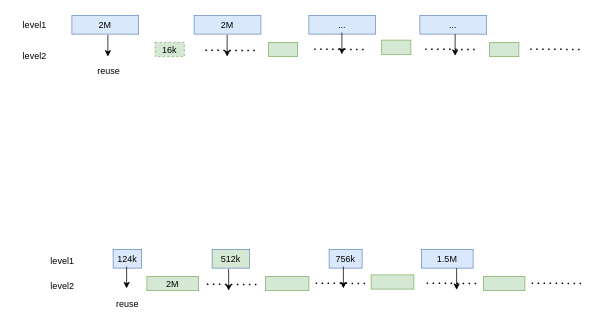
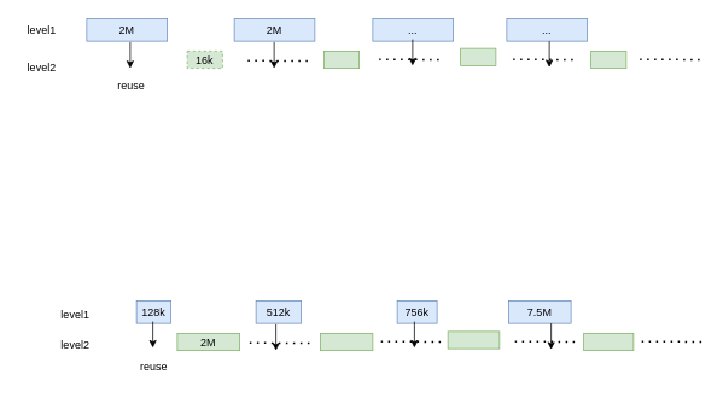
  <mxCell id="0" />
  <mxCell id="1" parent="0" />
  <mxCell id="2" value="16k" style="rounded=0;whiteSpace=wrap;html=1;fillColor=#d5e8d4;strokeColor=#82b366;dashed=1;" vertex="1" parent="1"><mxGeometry x="206" y="56" width="39" height="19" as="geometry" /></mxCell>
  <mxCell id="3" value="" style="rounded=0;whiteSpace=wrap;html=1;fillColor=#d5e8d4;strokeColor=#82b366;" vertex="1" parent="1"><mxGeometry x="357" y="56" width="39" height="19" as="geometry" /></mxCell>
  <mxCell id="4" value="" style="rounded=0;whiteSpace=wrap;html=1;fillColor=#d5e8d4;strokeColor=#82b366;" vertex="1" parent="1"><mxGeometry x="508" y="53" width="39" height="19" as="geometry" /></mxCell>
  <mxCell id="5" value="2M" style="rounded=0;whiteSpace=wrap;html=1;fillColor=#dae8fc;strokeColor=#6c8ebf;" vertex="1" parent="1"><mxGeometry x="258" y="20" width="89" height="25" as="geometry" /></mxCell>
  <mxCell id="6" value="..." style="rounded=0;whiteSpace=wrap;html=1;fillColor=#dae8fc;strokeColor=#6c8ebf;" vertex="1" parent="1"><mxGeometry x="411" y="20" width="89" height="25" as="geometry" /></mxCell>
  <mxCell id="7" value="2M" style="rounded=0;whiteSpace=wrap;html=1;fillColor=#dae8fc;strokeColor=#6c8ebf;" vertex="1" parent="1"><mxGeometry x="95" y="20" width="89" height="25" as="geometry" /></mxCell>
  <mxCell id="8" value="" style="rounded=0;whiteSpace=wrap;html=1;fillColor=#d5e8d4;strokeColor=#82b366;" vertex="1" parent="1"><mxGeometry x="652" y="56" width="39" height="19" as="geometry" /></mxCell>
  <mxCell id="9" value="..." style="rounded=0;whiteSpace=wrap;html=1;fillColor=#dae8fc;strokeColor=#6c8ebf;" vertex="1" parent="1"><mxGeometry x="559" y="20" width="89" height="25" as="geometry" /></mxCell>
  <mxCell id="10" value="" style="endArrow=none;dashed=1;html=1;dashPattern=1 3;strokeWidth=2;rounded=0;" edge="1" parent="1"><mxGeometry width="50" height="50" relative="1" as="geometry"><mxPoint x="273" y="66.5" as="sourcePoint" /><mxPoint x="341" y="67" as="targetPoint" /></mxGeometry></mxCell>
  <mxCell id="11" value="" style="endArrow=none;dashed=1;html=1;dashPattern=1 3;strokeWidth=2;rounded=0;" edge="1" parent="1"><mxGeometry width="50" height="50" relative="1" as="geometry"><mxPoint x="418" y="65" as="sourcePoint" /><mxPoint x="486" y="65.5" as="targetPoint" /></mxGeometry></mxCell>
  <mxCell id="12" value="" style="endArrow=none;dashed=1;html=1;dashPattern=1 3;strokeWidth=2;rounded=0;" edge="1" parent="1"><mxGeometry width="50" height="50" relative="1" as="geometry"><mxPoint x="566" y="65" as="sourcePoint" /><mxPoint x="634" y="65.5" as="targetPoint" /></mxGeometry></mxCell>
  <mxCell id="13" value="" style="endArrow=none;dashed=1;html=1;dashPattern=1 3;strokeWidth=2;rounded=0;" edge="1" parent="1"><mxGeometry width="50" height="50" relative="1" as="geometry"><mxPoint x="706" y="65" as="sourcePoint" /><mxPoint x="774" y="65.5" as="targetPoint" /></mxGeometry></mxCell>
  <mxCell id="14" value="level1" style="text;html=1;align=center;verticalAlign=middle;resizable=0;points=[];autosize=1;strokeColor=none;fillColor=none;" vertex="1" parent="1"><mxGeometry x="20" y="20" width="49" height="26" as="geometry" /></mxCell>
  <mxCell id="15" value="level2" style="text;html=1;align=center;verticalAlign=middle;resizable=0;points=[];autosize=1;strokeColor=none;fillColor=none;" vertex="1" parent="1"><mxGeometry x="20" y="61" width="49" height="26" as="geometry" /></mxCell>
  <mxCell id="16" value="" style="endArrow=classic;html=1;rounded=0;" edge="1" parent="1"><mxGeometry width="50" height="50" relative="1" as="geometry"><mxPoint x="143" y="46" as="sourcePoint" /><mxPoint x="143" y="75" as="targetPoint" /></mxGeometry></mxCell>
  <mxCell id="17" value="" style="endArrow=classic;html=1;rounded=0;" edge="1" parent="1"><mxGeometry width="50" height="50" relative="1" as="geometry"><mxPoint x="302" y="46" as="sourcePoint" /><mxPoint x="302" y="75" as="targetPoint" /></mxGeometry></mxCell>
  <mxCell id="18" value="" style="endArrow=classic;html=1;rounded=0;" edge="1" parent="1"><mxGeometry width="50" height="50" relative="1" as="geometry"><mxPoint x="455" y="43" as="sourcePoint" /><mxPoint x="455" y="72" as="targetPoint" /></mxGeometry></mxCell>
  <mxCell id="19" value="" style="endArrow=classic;html=1;rounded=0;" edge="1" parent="1"><mxGeometry width="50" height="50" relative="1" as="geometry"><mxPoint x="606" y="45" as="sourcePoint" /><mxPoint x="606" y="74" as="targetPoint" /></mxGeometry></mxCell>
  <mxCell id="20" value="reuse" style="text;html=1;align=center;verticalAlign=middle;resizable=0;points=[];autosize=1;strokeColor=none;fillColor=none;" vertex="1" parent="1"><mxGeometry x="120" y="82" width="48" height="26" as="geometry" /></mxCell>
  <mxCell id="21" value="2M" style="rounded=0;whiteSpace=wrap;html=1;fillColor=#d5e8d4;strokeColor=#82b366;" vertex="1" parent="1"><mxGeometry x="195" y="368" width="69" height="19" as="geometry" /></mxCell>
  <mxCell id="22" value="" style="rounded=0;whiteSpace=wrap;html=1;fillColor=#d5e8d4;strokeColor=#82b366;" vertex="1" parent="1"><mxGeometry x="353" y="368" width="58" height="19" as="geometry" /></mxCell>
  <mxCell id="23" value="" style="rounded=0;whiteSpace=wrap;html=1;fillColor=#d5e8d4;strokeColor=#82b366;" vertex="1" parent="1"><mxGeometry x="494" y="366" width="57" height="19" as="geometry" /></mxCell>
- <mxCell id="24" value="512k" style="rounded=0;whiteSpace=wrap;html=1;fillColor=#d5e8d4;strokeColor=#6c8ebf;" vertex="1" parent="1"><mxGeometry x="282" y="332" width="50" height="25" as="geometry" /></mxCell>
+ <mxCell id="24" value="512k" style="rounded=0;whiteSpace=wrap;html=1;fillColor=#dae8fc;strokeColor=#6c8ebf;" vertex="1" parent="1"><mxGeometry x="282" y="332" width="50" height="25" as="geometry" /></mxCell>
  <mxCell id="25" value="756k" style="rounded=0;whiteSpace=wrap;html=1;fillColor=#dae8fc;strokeColor=#6c8ebf;" vertex="1" parent="1"><mxGeometry x="438" y="332" width="44" height="25" as="geometry" /></mxCell>
- <mxCell id="26" value="124k" style="rounded=0;whiteSpace=wrap;html=1;fillColor=#dae8fc;strokeColor=#6c8ebf;" vertex="1" parent="1"><mxGeometry x="150" y="332" width="38" height="25" as="geometry" /></mxCell>
+ <mxCell id="26" value="128k" style="rounded=0;whiteSpace=wrap;html=1;fillColor=#dae8fc;strokeColor=#6c8ebf;" vertex="1" parent="1"><mxGeometry x="150" y="332" width="38" height="25" as="geometry" /></mxCell>
  <mxCell id="27" value="" style="rounded=0;whiteSpace=wrap;html=1;fillColor=#d5e8d4;strokeColor=#82b366;" vertex="1" parent="1"><mxGeometry x="644" y="368" width="55" height="19" as="geometry" /></mxCell>
- <mxCell id="28" value="1.5M" style="rounded=0;whiteSpace=wrap;html=1;fillColor=#dae8fc;strokeColor=#6c8ebf;" vertex="1" parent="1"><mxGeometry x="561" y="332" width="69" height="25" as="geometry" /></mxCell>
+ <mxCell id="28" value="7.5M" style="rounded=0;whiteSpace=wrap;html=1;fillColor=#dae8fc;strokeColor=#6c8ebf;" vertex="1" parent="1"><mxGeometry x="561" y="332" width="69" height="25" as="geometry" /></mxCell>
  <mxCell id="29" value="" style="endArrow=none;dashed=1;html=1;dashPattern=1 3;strokeWidth=2;rounded=0;" edge="1" parent="1"><mxGeometry width="50" height="50" relative="1" as="geometry"><mxPoint x="275" y="378.5" as="sourcePoint" /><mxPoint x="343" y="379" as="targetPoint" /></mxGeometry></mxCell>
  <mxCell id="30" value="" style="endArrow=none;dashed=1;html=1;dashPattern=1 3;strokeWidth=2;rounded=0;" edge="1" parent="1"><mxGeometry width="50" height="50" relative="1" as="geometry"><mxPoint x="420" y="377" as="sourcePoint" /><mxPoint x="488" y="377.5" as="targetPoint" /></mxGeometry></mxCell>
  <mxCell id="31" value="" style="endArrow=none;dashed=1;html=1;dashPattern=1 3;strokeWidth=2;rounded=0;" edge="1" parent="1"><mxGeometry width="50" height="50" relative="1" as="geometry"><mxPoint x="568" y="377" as="sourcePoint" /><mxPoint x="636" y="377.5" as="targetPoint" /></mxGeometry></mxCell>
  <mxCell id="32" value="" style="endArrow=none;dashed=1;html=1;dashPattern=1 3;strokeWidth=2;rounded=0;" edge="1" parent="1"><mxGeometry width="50" height="50" relative="1" as="geometry"><mxPoint x="708" y="377" as="sourcePoint" /><mxPoint x="776" y="377.5" as="targetPoint" /></mxGeometry></mxCell>
  <mxCell id="33" value="level1" style="text;html=1;align=center;verticalAlign=middle;resizable=0;points=[];autosize=1;strokeColor=none;fillColor=none;" vertex="1" parent="1"><mxGeometry x="57" y="335" width="49" height="26" as="geometry" /></mxCell>
  <mxCell id="34" value="level2" style="text;html=1;align=center;verticalAlign=middle;resizable=0;points=[];autosize=1;strokeColor=none;fillColor=none;" vertex="1" parent="1"><mxGeometry x="57" y="368" width="49" height="26" as="geometry" /></mxCell>
  <mxCell id="35" value="" style="endArrow=classic;html=1;rounded=0;" edge="1" parent="1"><mxGeometry width="50" height="50" relative="1" as="geometry"><mxPoint x="168" y="355" as="sourcePoint" /><mxPoint x="168" y="384" as="targetPoint" /></mxGeometry></mxCell>
  <mxCell id="36" value="" style="endArrow=classic;html=1;rounded=0;" edge="1" parent="1"><mxGeometry width="50" height="50" relative="1" as="geometry"><mxPoint x="304" y="358" as="sourcePoint" /><mxPoint x="304" y="387" as="targetPoint" /></mxGeometry></mxCell>
  <mxCell id="37" value="" style="endArrow=classic;html=1;rounded=0;" edge="1" parent="1"><mxGeometry width="50" height="50" relative="1" as="geometry"><mxPoint x="457" y="355" as="sourcePoint" /><mxPoint x="457" y="384" as="targetPoint" /></mxGeometry></mxCell>
  <mxCell id="38" value="" style="endArrow=classic;html=1;rounded=0;" edge="1" parent="1"><mxGeometry width="50" height="50" relative="1" as="geometry"><mxPoint x="608" y="357" as="sourcePoint" /><mxPoint x="608" y="386" as="targetPoint" /></mxGeometry></mxCell>
  <mxCell id="39" value="reuse" style="text;html=1;align=center;verticalAlign=middle;resizable=0;points=[];autosize=1;strokeColor=none;fillColor=none;" vertex="1" parent="1"><mxGeometry x="145" y="392" width="48" height="26" as="geometry" /></mxCell>
